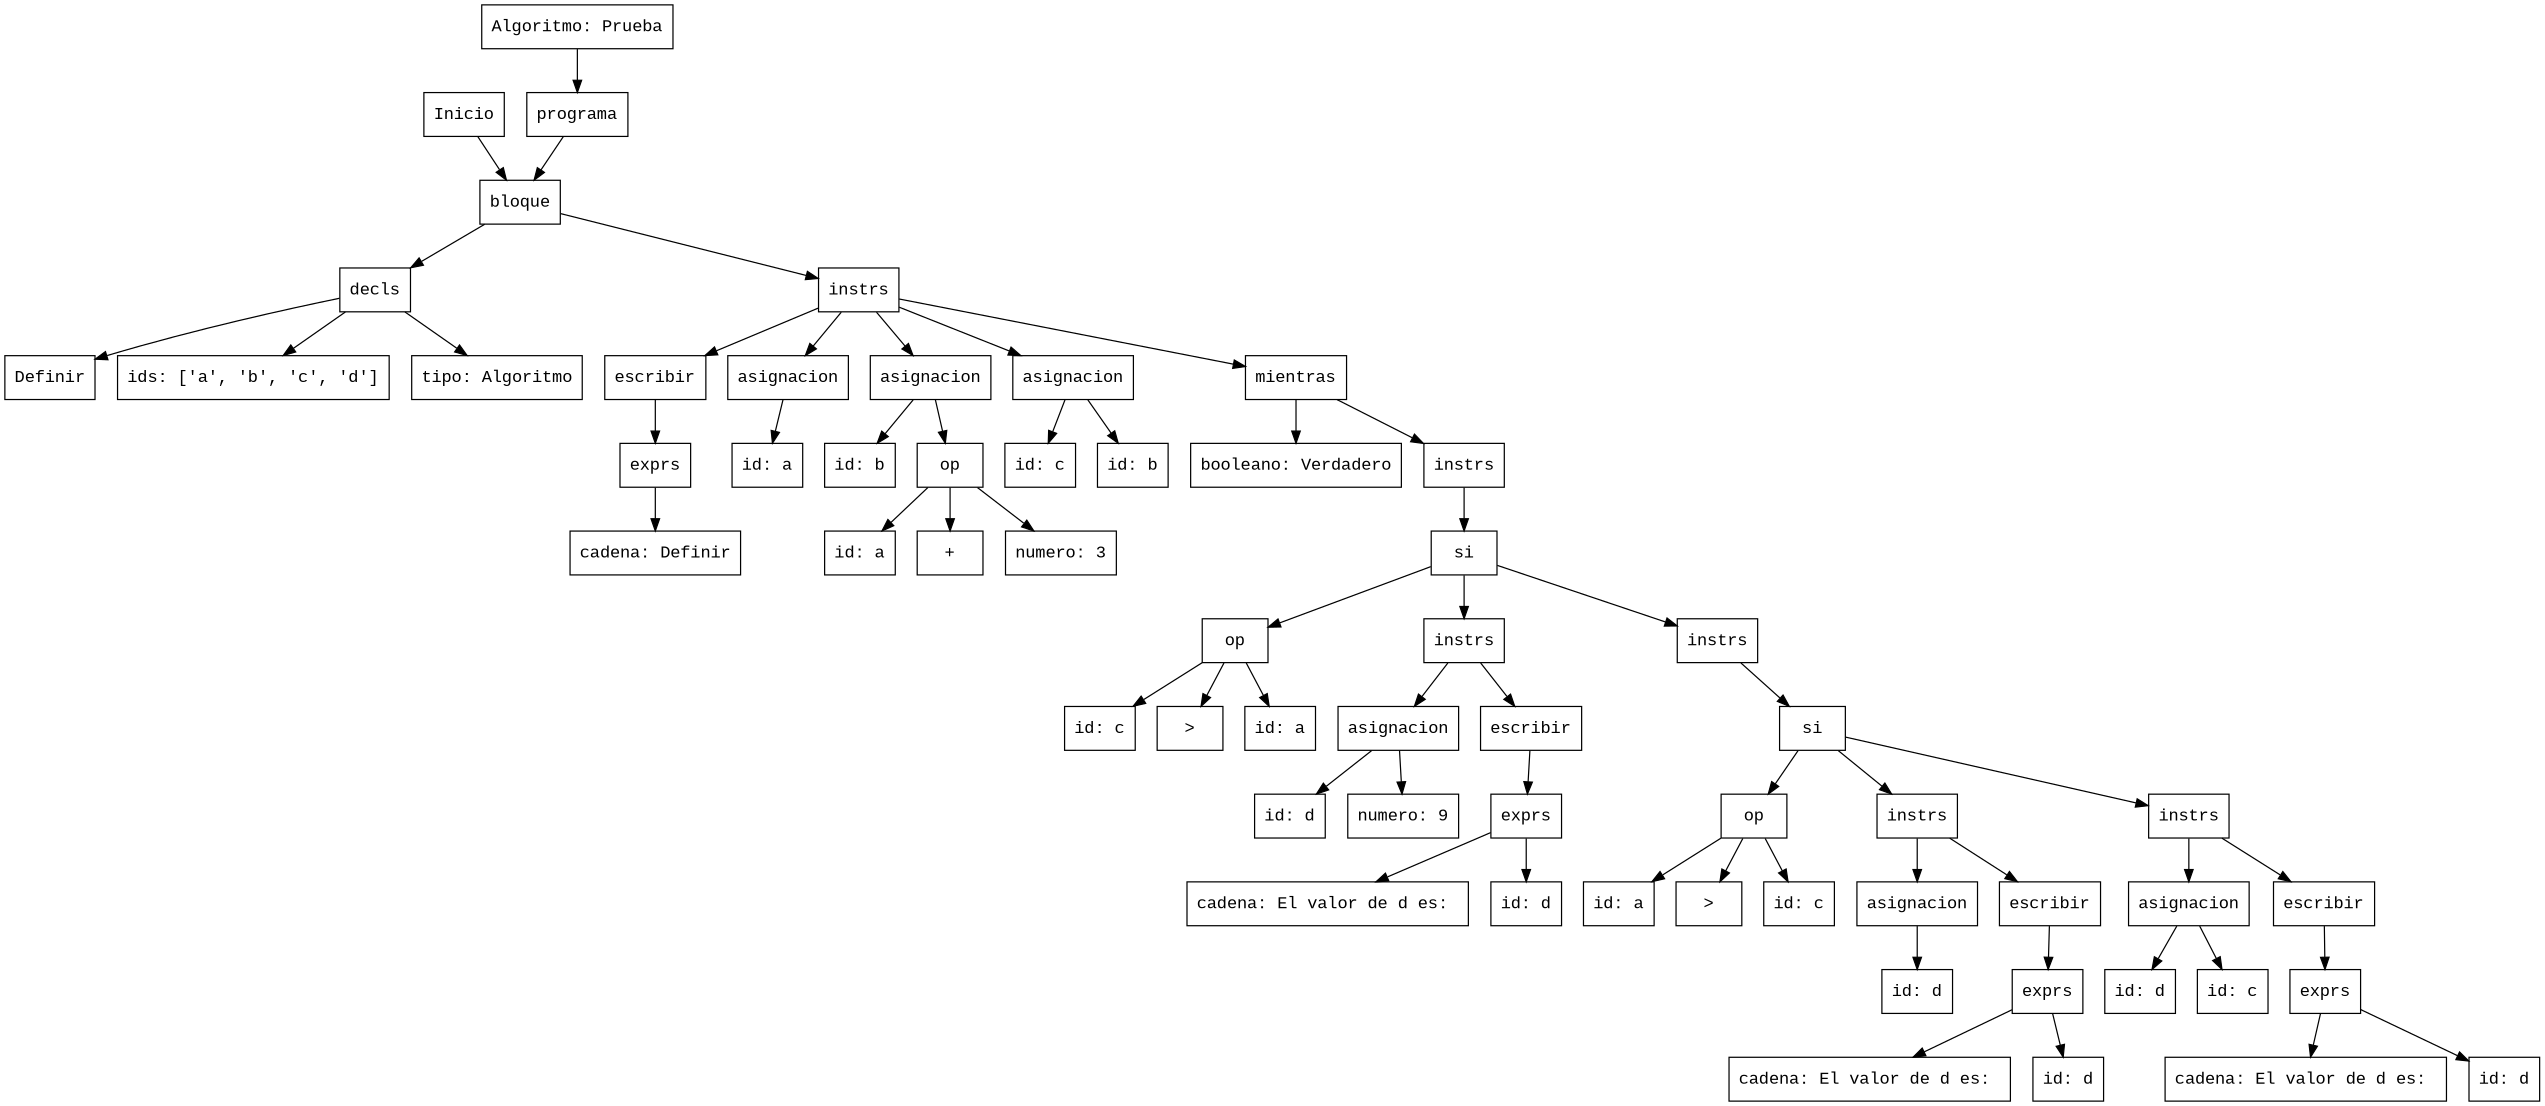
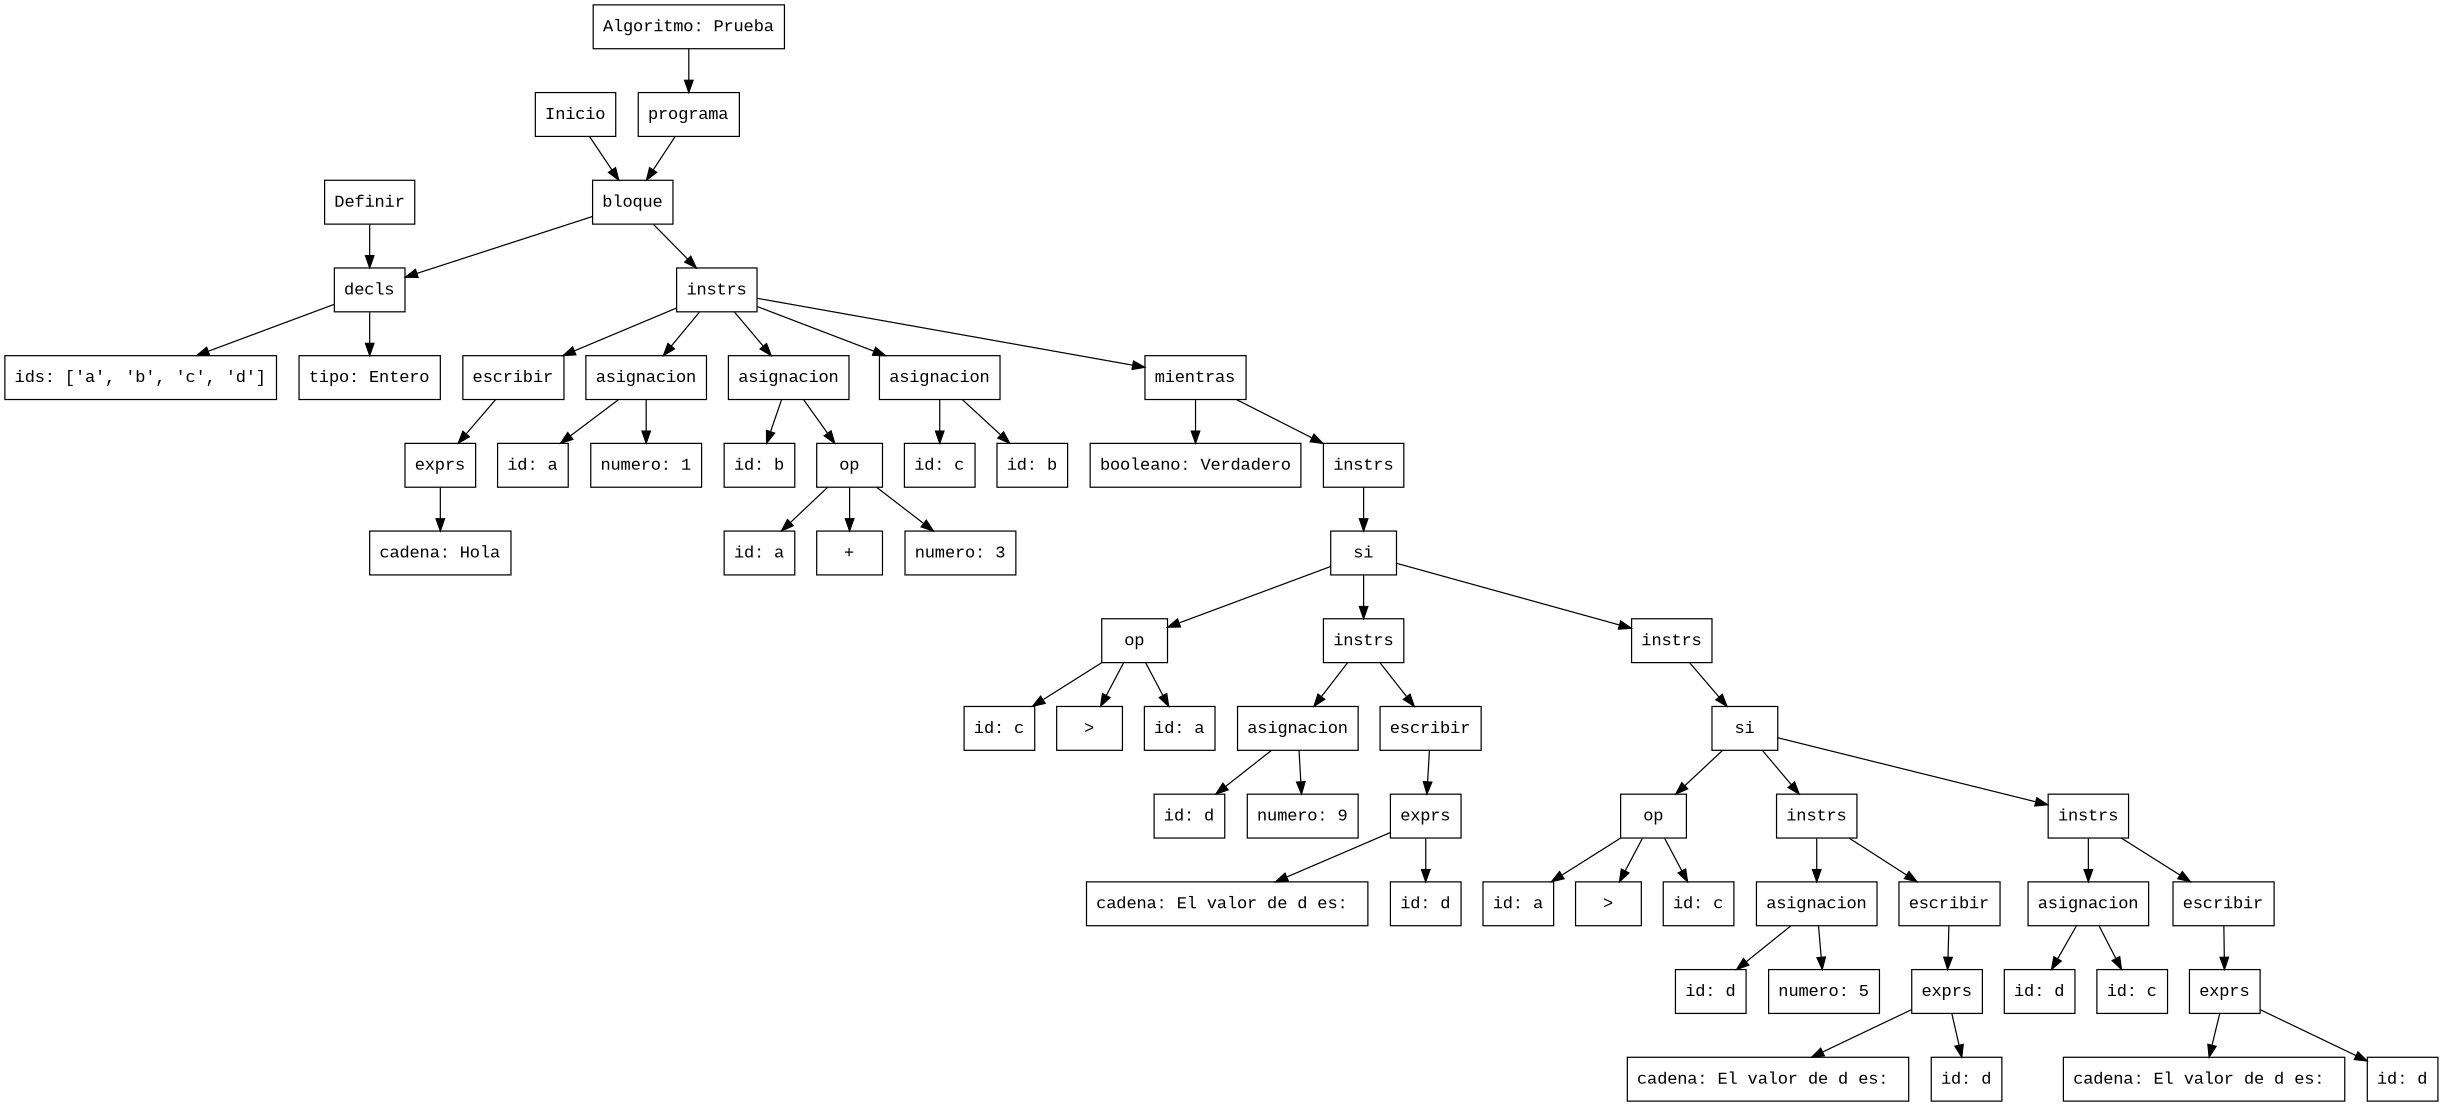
  digraph {
    fontname="Liberation Mono"
    node [fontname="Liberation Mono" shape=box]
    edge [fontname="Liberation Mono"]
    n1 [label=programa]
    n2 [label=bloque]
    n3 [label="Algoritmo: Prueba"]
    n4 [label=decls]
    n5 [label=instrs]
    n6 [label=Definir]
    n7 [label="ids: ['a', 'b', 'c', 'd']"]
-   n8 [label="tipo: Algoritmo"]
+   n8 [label="tipo: Entero"]
    n9 [label=Inicio]
    n10 [label=escribir]
    n11 [label=asignacion]
    n12 [label=asignacion]
    n13 [label=asignacion]
    n14 [label=mientras]
    n15 [label=exprs]
    n16 [label="id: a"]
+   n17 [label="numero: 1"]
    n18 [label="id: b"]
    n19 [label=op]
    n20 [label="id: c"]
    n21 [label="id: b"]
    n22 [label="booleano: Verdadero"]
    n23 [label=instrs]
-   n24 [label="cadena: Definir"]
+   n24 [label="cadena: Hola"]
    n25 [label="id: a"]
    n26 [label="+"]
    n27 [label="numero: 3"]
    n28 [label=si]
    n29 [label=op]
    n30 [label=instrs]
    n31 [label=instrs]
    n32 [label="id: c"]
    n33 [label=">"]
    n34 [label="id: a"]
    n35 [label=asignacion]
    n36 [label=escribir]
    n37 [label=si]
    n38 [label="id: d"]
    n39 [label="numero: 9"]
    n40 [label=exprs]
    n41 [label="cadena: El valor de d es: "]
    n42 [label="id: d"]
    n43 [label=op]
    n44 [label=instrs]
    n45 [label=instrs]
    n46 [label="id: a"]
    n47 [label=">"]
    n48 [label="id: c"]
    n49 [label=asignacion]
    n50 [label=escribir]
    n51 [label=asignacion]
    n52 [label=escribir]
    n53 [label="id: d"]
+   n54 [label="numero: 5"]
    n55 [label=exprs]
    n56 [label="cadena: El valor de d es: "]
    n57 [label="id: d"]
    n58 [label="id: d"]
    n59 [label="id: c"]
    n60 [label=exprs]
    n61 [label="cadena: El valor de d es: "]
    n62 [label="id: d"]
    n1 -> n2
    n2 -> n4
    n2 -> n5
    n3 -> n1
-   n4 -> n6
+   n6 -> n4
    n4 -> n7
    n4 -> n8
    n5 -> n10
    n5 -> n11
    n5 -> n12
    n5 -> n13
    n5 -> n14
    n9 -> n2
    n10 -> n15
    n11 -> n16
+   n11 -> n17
    n12 -> n18
    n12 -> n19
    n13 -> n20
    n13 -> n21
    n14 -> n22
    n14 -> n23
    n15 -> n24
    n19 -> n25
    n19 -> n26
    n19 -> n27
    n23 -> n28
    n28 -> n29
    n28 -> n30
    n28 -> n31
    n29 -> n32
    n29 -> n33
    n29 -> n34
    n30 -> n35
    n30 -> n36
    n31 -> n37
    n35 -> n38
    n35 -> n39
    n36 -> n40
    n37 -> n43
    n37 -> n44
    n37 -> n45
    n40 -> n41
    n40 -> n42
    n43 -> n46
    n43 -> n47
    n43 -> n48
    n44 -> n49
    n44 -> n50
    n45 -> n51
    n45 -> n52
    n49 -> n53
+   n49 -> n54
    n50 -> n55
    n51 -> n58
    n51 -> n59
    n52 -> n60
    n55 -> n56
    n55 -> n57
    n60 -> n61
    n60 -> n62
  }
